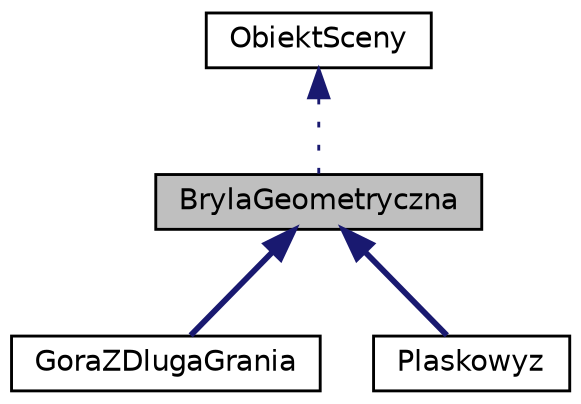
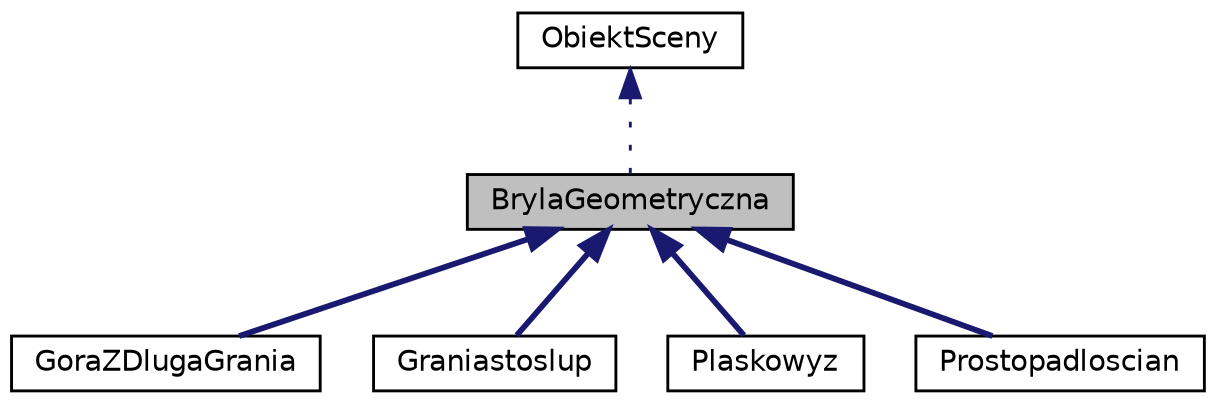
  digraph {
    fontname="DejaVu Sans"
    node [color=black fillcolor=white fontname="DejaVu Sans" fontsize=10 shape=record style=filled]
    edge [color=midnightblue dir=back fontname="DejaVu Sans" fontsize=10 labelfontname=FreeSans labelfontsize=10 style=bold]
    n1 [fillcolor=grey75 fontcolor=black height=0.2 label=BrylaGeometryczna width=0.4]
    n2 [height=0.2 label=GoraZDlugaGrania width=0.4]
+   n3 [height=0.2 label=Graniastoslup width=0.4]
    n4 [height=0.2 label=Plaskowyz width=0.4]
+   n5 [height=0.2 label=Prostopadloscian width=0.4]
    n6 [height=0.2 label=ObiektSceny width=0.4]
    n1 -> n2
+   n1 -> n3
    n1 -> n4
+   n1 -> n5
    n6 -> n1 [style=dotted]
  }
